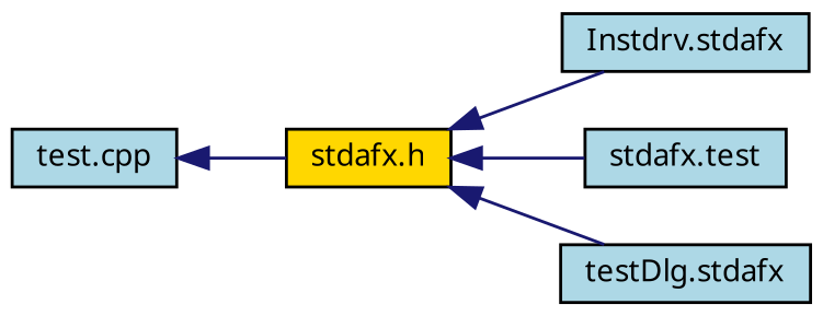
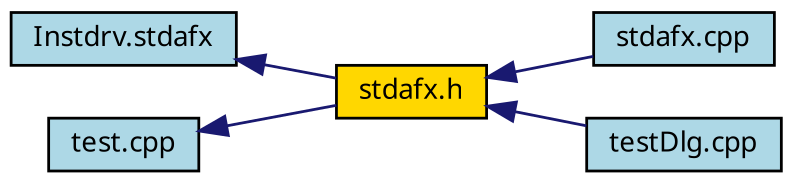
  digraph {
    fontname="Noto Sans"
    rankdir=LR
    node [color=black fillcolor=lightblue fontname="Noto Sans" fontsize=10 shape=record style=filled]
    edge [color=midnightblue dir=back fontname="Noto Sans" fontsize=10 labelfontname="FreeSans.ttf" labelfontsize=10 style=solid]
    n1 [fillcolor=gold fontcolor=black height=0.2 label="stdafx.h" width=0.4]
    n2 [height=0.2 label="Instdrv.stdafx" width=0.4]
-   n3 [height=0.2 label="stdafx.test" width=0.4]
-   n4 [height=0.2 label="testDlg.stdafx" width=0.4]
+   n3 [height=0.2 label="stdafx.cpp" width=0.4]
+   n4 [height=0.2 label="testDlg.cpp" width=0.4]
    n5 [height=0.2 label="test.cpp" width=0.4]
-   n1 -> n2
+   n2 -> n1
    n1 -> n3
    n1 -> n4
    n5 -> n1
  }
